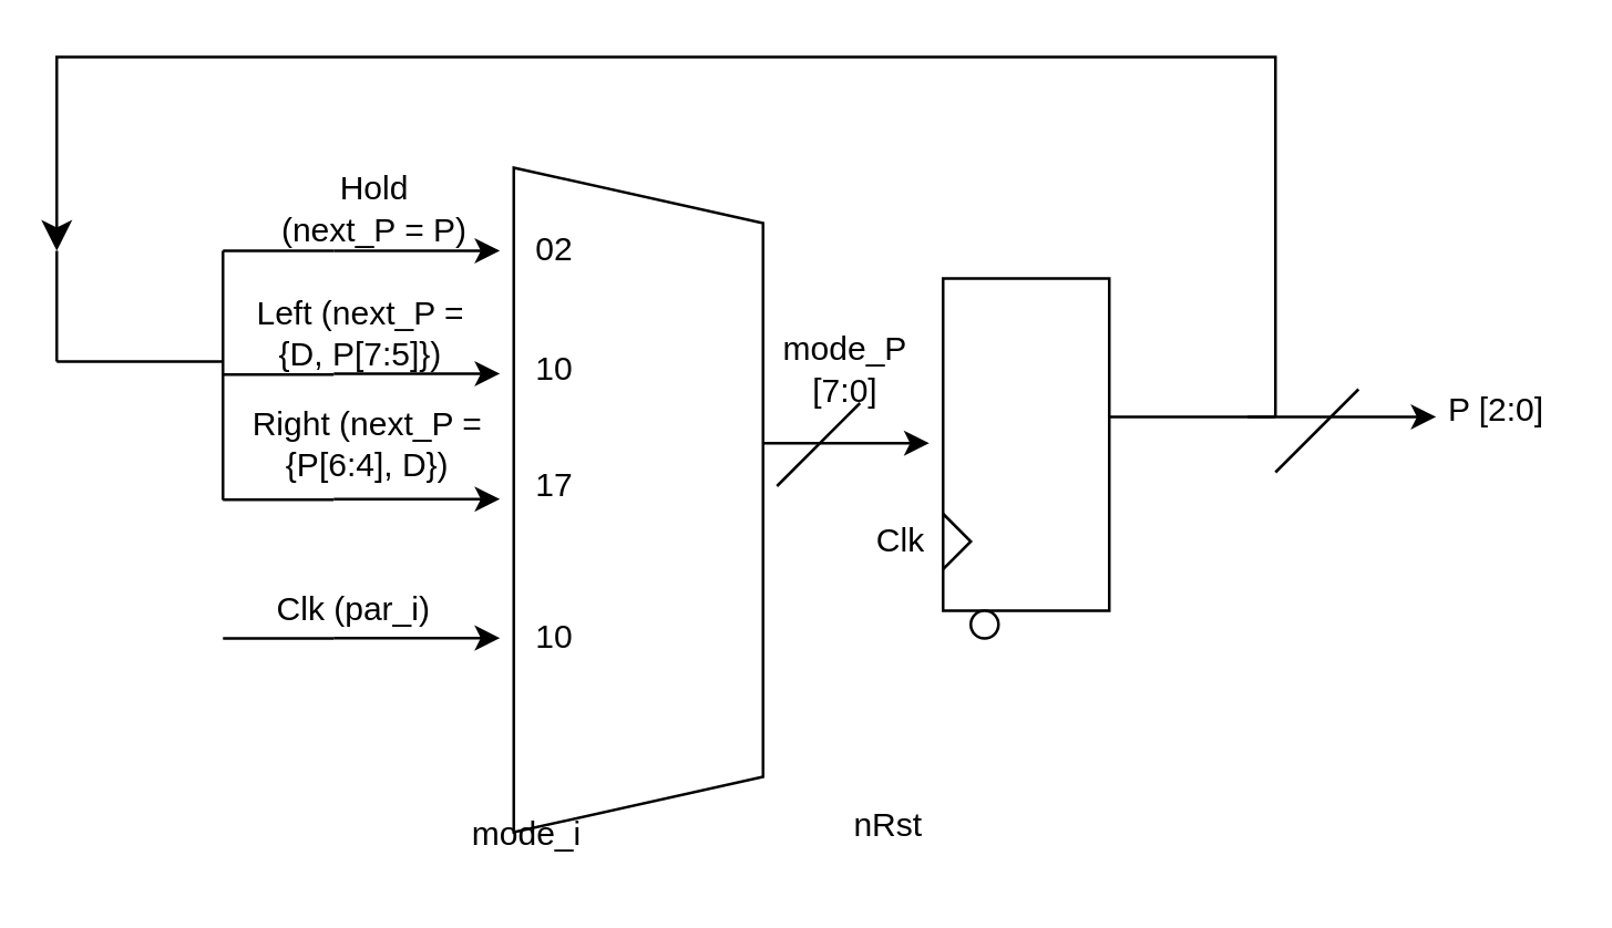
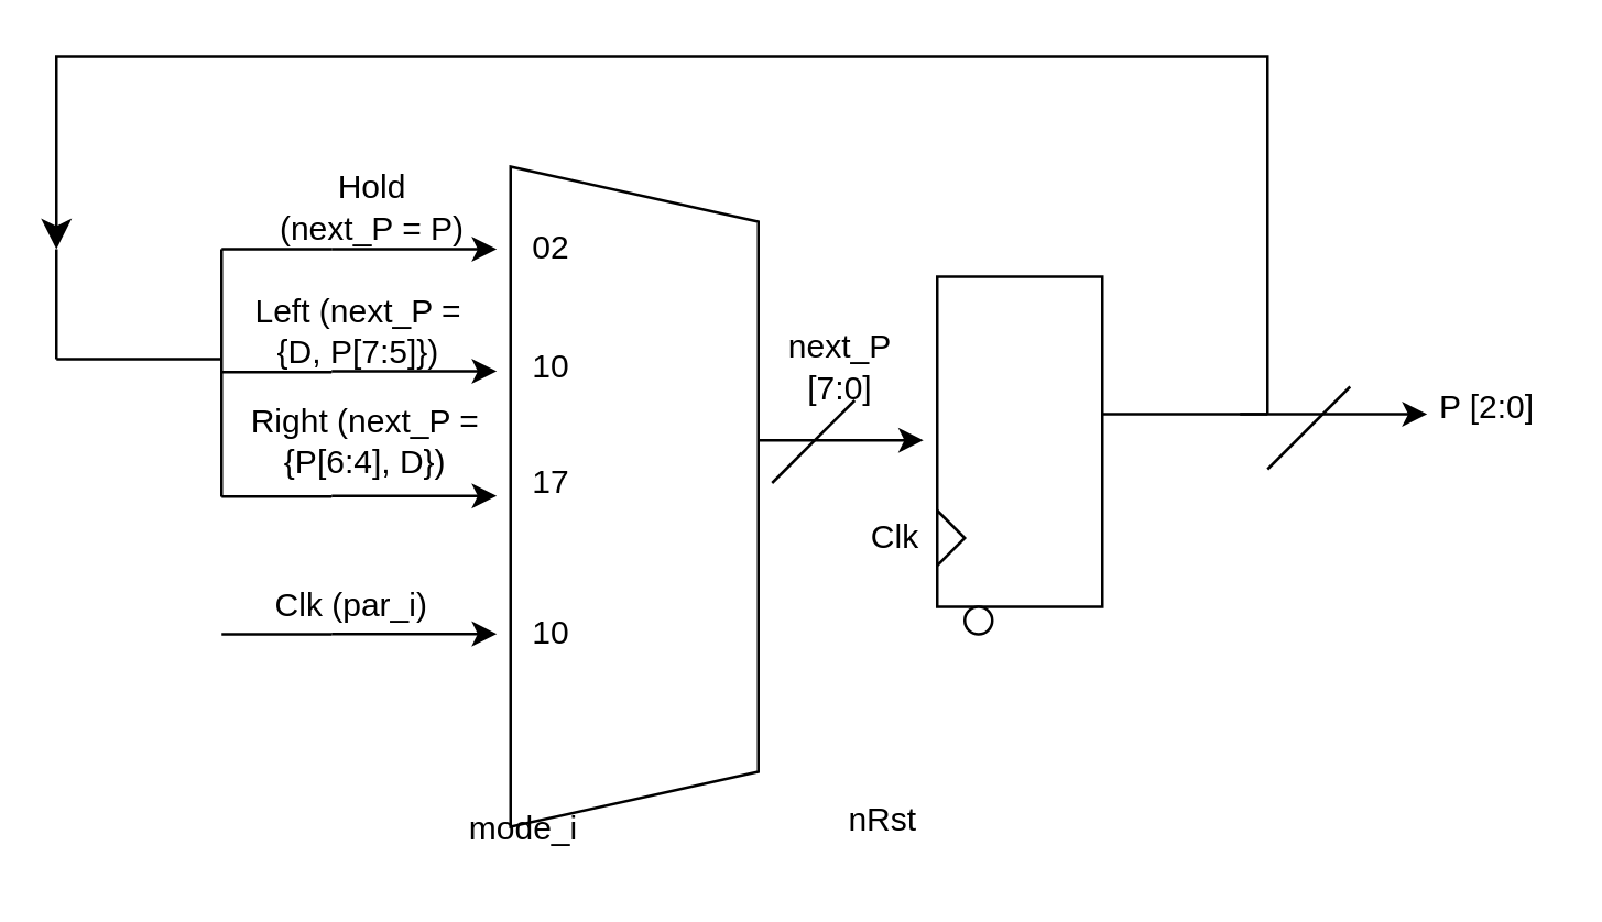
  <mxCell id="0" />
  <mxCell id="1" parent="0" />
  <mxCell id="2" value="" style="shape=trapezoid;perimeter=trapezoidPerimeter;whiteSpace=wrap;html=1;fixedSize=1;rotation=90;" vertex="1" parent="1"><mxGeometry x="110" y="135" width="240" height="90" as="geometry" /></mxCell>
  <mxCell id="3" value="" style="rounded=0;whiteSpace=wrap;html=1;rotation=90;" vertex="1" parent="1"><mxGeometry x="310" y="130" width="120" height="60" as="geometry" /></mxCell>
  <mxCell id="4" value="" style="endArrow=classic;html=1;rounded=0;" edge="1" parent="1"><mxGeometry width="50" height="50" relative="1" as="geometry"><mxPoint x="275" y="159.5" as="sourcePoint" /><mxPoint x="335" y="159.5" as="targetPoint" /><Array as="points"><mxPoint x="305" y="159.5" /></Array></mxGeometry></mxCell>
  <mxCell id="5" value="" style="endArrow=classic;html=1;rounded=0;entryX=-0.02;entryY=0.633;entryDx=0;entryDy=0;entryPerimeter=0;" edge="1" parent="1"><mxGeometry width="50" height="50" relative="1" as="geometry"><mxPoint x="450" y="150" as="sourcePoint" /><mxPoint x="518" y="150" as="targetPoint" /></mxGeometry></mxCell>
  <mxCell id="6" value="" style="edgeStyle=elbowEdgeStyle;elbow=vertical;endArrow=classic;html=1;curved=0;rounded=0;endSize=8;startSize=8;" edge="1" parent="1"><mxGeometry width="50" height="50" relative="1" as="geometry"><mxPoint x="460" y="150" as="sourcePoint" /><mxPoint x="20" y="90" as="targetPoint" /><Array as="points"><mxPoint x="290" y="20" /></Array></mxGeometry></mxCell>
  <mxCell id="7" value="" style="endArrow=none;html=1;rounded=0;" edge="1" parent="1"><mxGeometry width="50" height="50" relative="1" as="geometry"><mxPoint x="460" y="170" as="sourcePoint" /><mxPoint x="490" y="140" as="targetPoint" /></mxGeometry></mxCell>
  <mxCell id="8" value="" style="triangle;whiteSpace=wrap;html=1;" vertex="1" parent="1"><mxGeometry x="340" y="185" width="10" height="20" as="geometry" /></mxCell>
  <mxCell id="9" value="" style="ellipse;whiteSpace=wrap;html=1;aspect=fixed;" vertex="1" parent="1"><mxGeometry x="350" y="220" width="10" height="10" as="geometry" /></mxCell>
  <mxCell id="10" value="Clk" style="text;html=1;align=center;verticalAlign=middle;whiteSpace=wrap;rounded=0;" vertex="1" parent="1"><mxGeometry x="310" y="185" width="30" height="20" as="geometry" /></mxCell>
  <mxCell id="11" value="nRst" style="text;html=1;align=center;verticalAlign=middle;whiteSpace=wrap;rounded=0;" vertex="1" parent="1"><mxGeometry x="302.5" y="290" width="35" height="15" as="geometry" /></mxCell>
  <mxCell id="12" value="P [2:0]" style="text;html=1;align=center;verticalAlign=middle;whiteSpace=wrap;rounded=0;" vertex="1" parent="1"><mxGeometry x="520" y="135" width="40" height="25" as="geometry" /></mxCell>
  <mxCell id="13" value="" style="endArrow=classic;html=1;rounded=0;" edge="1" parent="1"><mxGeometry width="50" height="50" relative="1" as="geometry"><mxPoint x="120" y="90" as="sourcePoint" /><mxPoint x="180" y="90" as="targetPoint" /></mxGeometry></mxCell>
  <mxCell id="14" value="" style="endArrow=classic;html=1;rounded=0;" edge="1" parent="1"><mxGeometry width="50" height="50" relative="1" as="geometry"><mxPoint x="120" y="134.39" as="sourcePoint" /><mxPoint x="180" y="134.39" as="targetPoint" /></mxGeometry></mxCell>
  <mxCell id="15" value="" style="endArrow=classic;html=1;rounded=0;" edge="1" parent="1"><mxGeometry width="50" height="50" relative="1" as="geometry"><mxPoint x="120" y="179.7" as="sourcePoint" /><mxPoint x="180" y="179.7" as="targetPoint" /></mxGeometry></mxCell>
  <mxCell id="16" value="" style="endArrow=classic;html=1;rounded=0;" edge="1" parent="1"><mxGeometry width="50" height="50" relative="1" as="geometry"><mxPoint x="120" y="229.86" as="sourcePoint" /><mxPoint x="180" y="229.86" as="targetPoint" /></mxGeometry></mxCell>
  <mxCell id="17" value="" style="endArrow=none;html=1;rounded=0;" edge="1" parent="1"><mxGeometry width="50" height="50" relative="1" as="geometry"><mxPoint x="80" y="230" as="sourcePoint" /><mxPoint x="120" y="230" as="targetPoint" /></mxGeometry></mxCell>
  <mxCell id="18" value="" style="endArrow=none;html=1;rounded=0;" edge="1" parent="1"><mxGeometry width="50" height="50" relative="1" as="geometry"><mxPoint x="80" y="179.86" as="sourcePoint" /><mxPoint x="120" y="179.86" as="targetPoint" /></mxGeometry></mxCell>
  <mxCell id="19" value="" style="endArrow=none;html=1;rounded=0;" edge="1" parent="1"><mxGeometry width="50" height="50" relative="1" as="geometry"><mxPoint x="80" y="134.71" as="sourcePoint" /><mxPoint x="120" y="134.71" as="targetPoint" /></mxGeometry></mxCell>
  <mxCell id="20" value="" style="endArrow=none;html=1;rounded=0;" edge="1" parent="1"><mxGeometry width="50" height="50" relative="1" as="geometry"><mxPoint x="80" y="90" as="sourcePoint" /><mxPoint x="120" y="90" as="targetPoint" /></mxGeometry></mxCell>
  <mxCell id="21" value="mode_i" style="text;html=1;align=center;verticalAlign=middle;whiteSpace=wrap;rounded=0;" vertex="1" parent="1"><mxGeometry x="165" y="288" width="50" height="25" as="geometry" /></mxCell>
  <mxCell id="22" value="" style="endArrow=none;html=1;rounded=0;" edge="1" parent="1"><mxGeometry width="50" height="50" relative="1" as="geometry"><mxPoint x="80" y="180" as="sourcePoint" /><mxPoint x="80" y="90" as="targetPoint" /></mxGeometry></mxCell>
  <mxCell id="23" value="" style="endArrow=none;html=1;rounded=0;" edge="1" parent="1"><mxGeometry width="50" height="50" relative="1" as="geometry"><mxPoint x="20" y="130" as="sourcePoint" /><mxPoint x="80" y="130" as="targetPoint" /></mxGeometry></mxCell>
  <mxCell id="24" value="" style="endArrow=none;html=1;rounded=0;" edge="1" parent="1"><mxGeometry width="50" height="50" relative="1" as="geometry"><mxPoint x="20" y="130" as="sourcePoint" /><mxPoint x="20" y="90" as="targetPoint" /></mxGeometry></mxCell>
  <mxCell id="25" value="" style="endArrow=none;html=1;rounded=0;" edge="1" parent="1"><mxGeometry width="50" height="50" relative="1" as="geometry"><mxPoint x="400" y="150" as="sourcePoint" /><mxPoint x="460" y="150" as="targetPoint" /></mxGeometry></mxCell>
  <mxCell id="26" value="Clk (par_i)" style="text;html=1;align=center;verticalAlign=middle;whiteSpace=wrap;rounded=0;" vertex="1" parent="1"><mxGeometry x="90" y="205" width="75" height="30" as="geometry" /></mxCell>
  <mxCell id="27" value="Hold (next_P = P)&lt;span style=&quot;color: rgba(0, 0, 0, 0); font-family: monospace; font-size: 0px; text-align: start; text-wrap: nowrap;&quot;&gt;%3CmxGraphModel%3E%3Croot%3E%3CmxCell%20id%3D%220%22%2F%3E%3CmxCell%20id%3D%221%22%20parent%3D%220%22%2F%3E%3CmxCell%20id%3D%222%22%20value%3D%22%22%20style%3D%22endArrow%3Dnone%3Bhtml%3D1%3Brounded%3D0%3B%22%20edge%3D%221%22%20parent%3D%221%22%3E%3CmxGeometry%20width%3D%2250%22%20height%3D%2250%22%20relative%3D%221%22%20as%3D%22geometry%22%3E%3CmxPoint%20x%3D%22120%22%20y%3D%22470%22%20as%3D%22sourcePoint%22%2F%3E%3CmxPoint%20x%3D%22160%22%20y%3D%22470%22%20as%3D%22targetPoint%22%2F%3E%3C%2FmxGeometry%3E%3C%2FmxCell%3E%3C%2Froot%3E%3C%2FmxGraphModel%3E&lt;/span&gt;" style="text;html=1;align=center;verticalAlign=middle;whiteSpace=wrap;rounded=0;" vertex="1" parent="1"><mxGeometry x="100" y="60" width="70" height="30" as="geometry" /></mxCell>
  <mxCell id="28" value="Left (next_P = {D, P[7:5]})" style="text;html=1;align=center;verticalAlign=middle;whiteSpace=wrap;rounded=0;" vertex="1" parent="1"><mxGeometry x="90" y="105" width="80" height="30" as="geometry" /></mxCell>
  <mxCell id="29" value="Right (next_P = {P[6:4], D})" style="text;html=1;align=center;verticalAlign=middle;whiteSpace=wrap;rounded=0;" vertex="1" parent="1"><mxGeometry x="90" y="145" width="85" height="30" as="geometry" /></mxCell>
- <mxCell id="30" value="mode_P&lt;div&gt;[7:0]&lt;/div&gt;" style="text;html=1;align=center;verticalAlign=middle;whiteSpace=wrap;rounded=0;" vertex="1" parent="1"><mxGeometry x="280" y="120" width="50" height="25" as="geometry" /></mxCell>
+ <mxCell id="30" value="next_P&lt;div&gt;[7:0]&lt;/div&gt;" style="text;html=1;align=center;verticalAlign=middle;whiteSpace=wrap;rounded=0;" vertex="1" parent="1"><mxGeometry x="280" y="120" width="50" height="25" as="geometry" /></mxCell>
  <mxCell id="31" value="02" style="text;html=1;align=center;verticalAlign=middle;whiteSpace=wrap;rounded=0;" vertex="1" parent="1"><mxGeometry x="170" y="75" width="60" height="30" as="geometry" /></mxCell>
  <mxCell id="32" value="10&lt;div&gt;&lt;br&gt;&lt;/div&gt;" style="text;html=1;align=center;verticalAlign=middle;whiteSpace=wrap;rounded=0;" vertex="1" parent="1"><mxGeometry x="170" y="125" width="60" height="30" as="geometry" /></mxCell>
  <mxCell id="33" value="17" style="text;html=1;align=center;verticalAlign=middle;whiteSpace=wrap;rounded=0;" vertex="1" parent="1"><mxGeometry x="170" y="160" width="60" height="30" as="geometry" /></mxCell>
  <mxCell id="34" value="10" style="text;html=1;align=center;verticalAlign=middle;whiteSpace=wrap;rounded=0;" vertex="1" parent="1"><mxGeometry x="170" y="215" width="60" height="30" as="geometry" /></mxCell>
  <mxCell id="35" value="" style="endArrow=none;html=1;rounded=0;" edge="1" parent="1"><mxGeometry width="50" height="50" relative="1" as="geometry"><mxPoint x="280" y="175" as="sourcePoint" /><mxPoint x="310" y="145" as="targetPoint" /></mxGeometry></mxCell>
